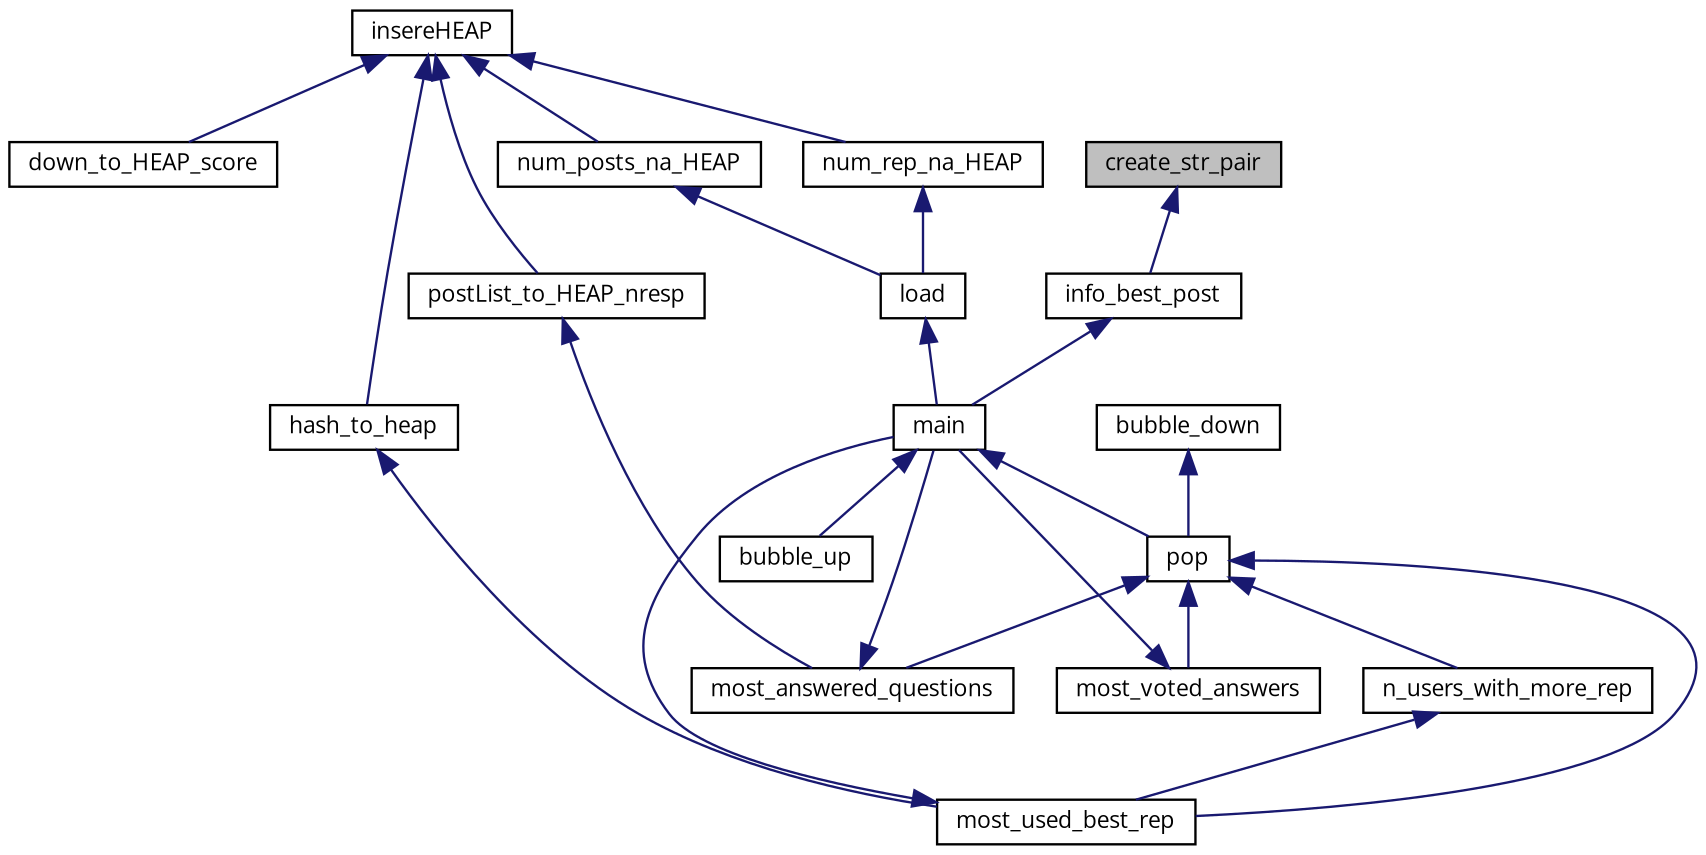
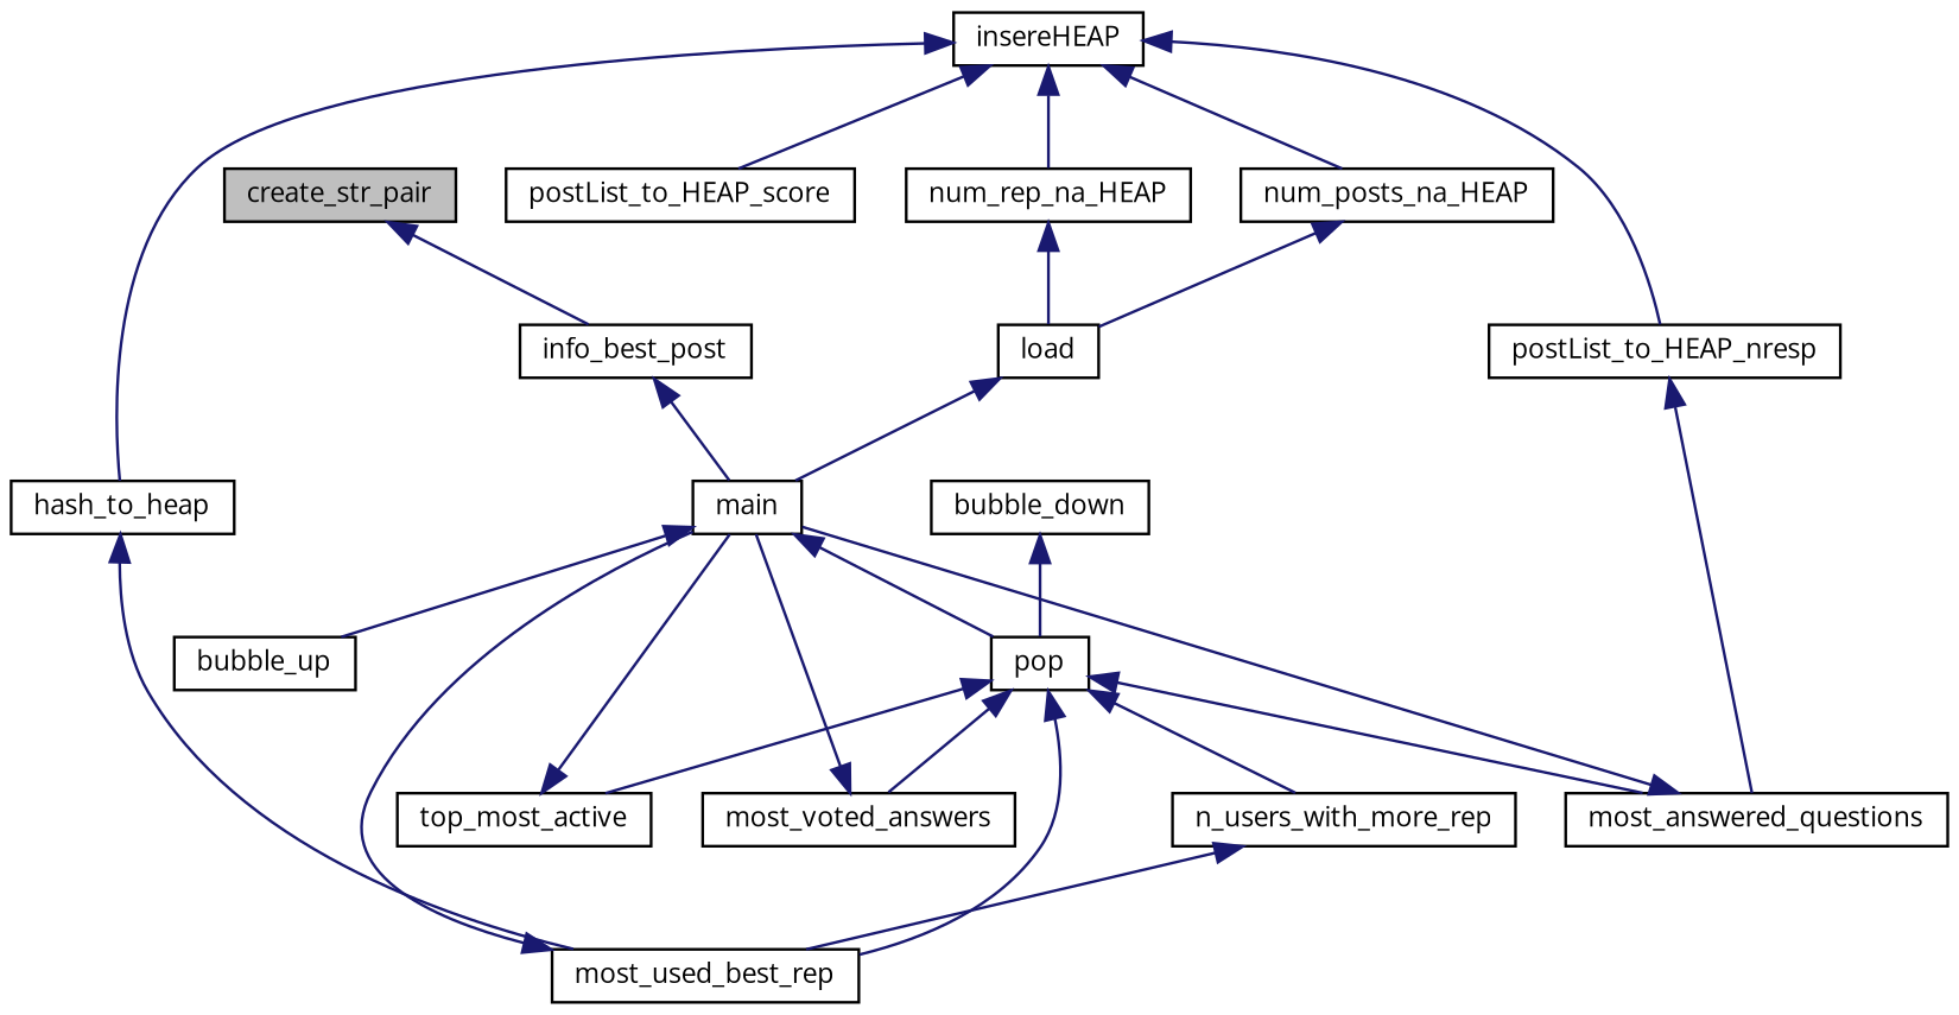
  digraph {
    fontname="Open Sans"
    rankdir=TB
    node [color=black fillcolor=white fontname="Open Sans" fontsize=10 shape=record style=filled]
    edge [color=midnightblue dir=back fontname="Open Sans" fontsize=10 labelfontname=FreeSans labelfontsize=10 style=solid]
    n1 [fillcolor=grey75 fontcolor=black height=0.2 label=create_str_pair width=0.4]
    n2 [height=0.2 label=info_best_post width=0.4]
    n3 [height=0.2 label=main width=0.4]
    n4 [height=0.2 label=bubble_up width=0.4]
    n5 [height=0.2 label=pop width=0.4]
    n6 [height=0.2 label=bubble_down width=0.4]
    n7 [height=0.2 label=insereHEAP width=0.4]
    n8 [height=0.2 label=num_posts_na_HEAP width=0.4]
    n9 [height=0.2 label=num_rep_na_HEAP width=0.4]
-   n10 [height=0.2 label=down_to_HEAP_score width=0.4]
+   n10 [height=0.2 label=postList_to_HEAP_score width=0.4]
    n11 [height=0.2 label=postList_to_HEAP_nresp width=0.4]
    n12 [height=0.2 label=hash_to_heap width=0.4]
    n13 [height=0.2 label=load width=0.4]
    n14 [height=0.2 label=most_answered_questions width=0.4]
    n15 [height=0.2 label=most_used_best_rep width=0.4]
    n16 [height=0.2 label=most_voted_answers width=0.4]
+   n17 [height=0.2 label=top_most_active width=0.4]
    n18 [height=0.2 label=n_users_with_more_rep width=0.4]
    n1 -> n2
    n2 -> n3
    n3 -> n4
    n3 -> n5
    n5 -> n14
    n5 -> n15
    n5 -> n16
+   n5 -> n17
    n5 -> n18
    n6 -> n5
    n7 -> n8
    n7 -> n9
    n7 -> n10
    n7 -> n11
    n7 -> n12
    n8 -> n13
    n9 -> n13
    n11 -> n14
    n12 -> n15
    n13 -> n3
    n14 -> n3
    n15 -> n3
    n16 -> n3
+   n17 -> n3
    n18 -> n15
  }
